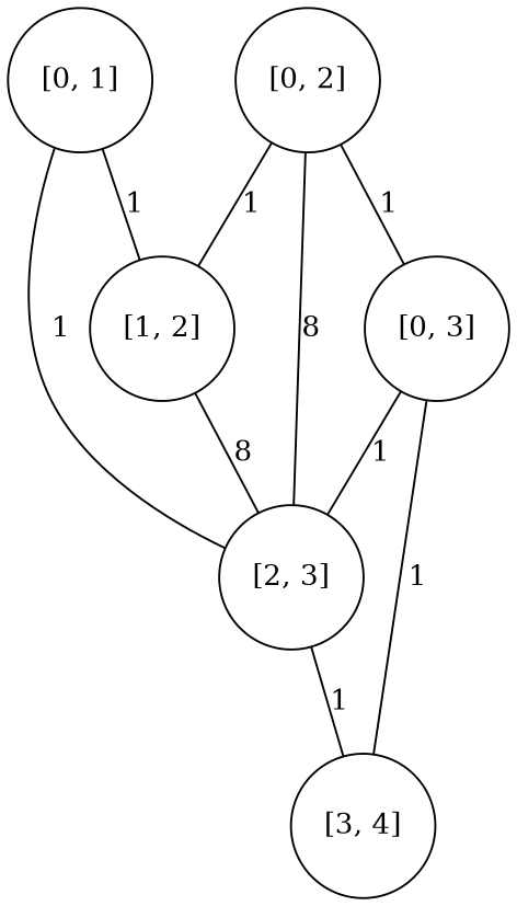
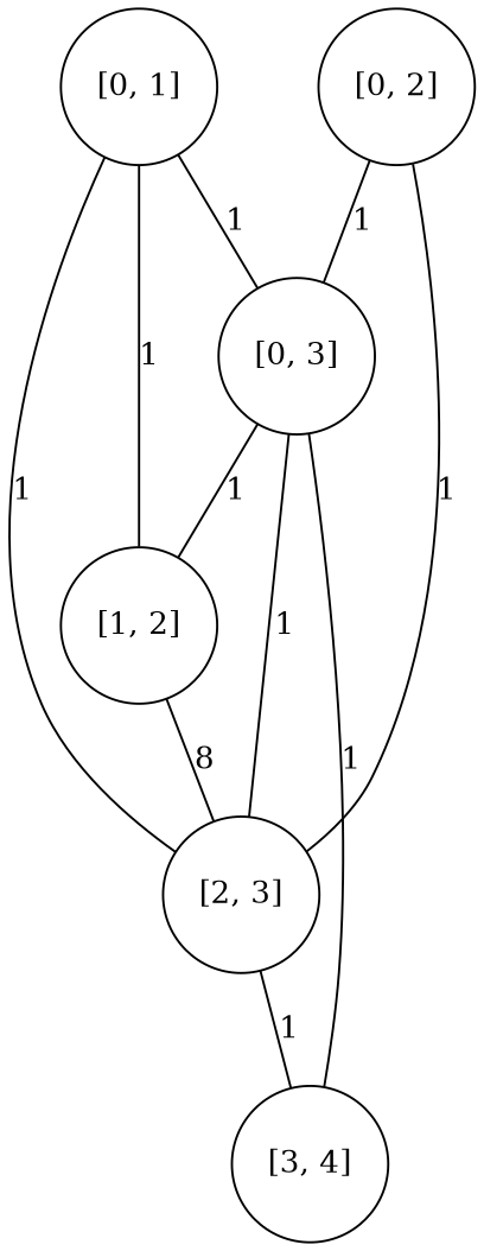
  graph {
    node [shape=circle]
    n1 [label="[0, 1]"]
    n2 [label="[0, 3]"]
    n3 [label="[1, 2]"]
    n4 [label="[2, 3]"]
    n5 [label="[0, 2]"]
    n6 [label="[3, 4]"]
+   n1 -- n2 [label=1]
    n1 -- n3 [label=1]
    n1 -- n4 [label=1]
    n2 -- n4 [label=1]
    n2 -- n6 [label=1]
    n3 -- n4 [label=8]
    n4 -- n6 [label=1]
    n5 -- n2 [label=1]
-   n5 -- n3 [label=1]
-   n5 -- n4 [label=8]
+   n2 -- n3 [label=1]
+   n5 -- n4 [label=1]
  }
